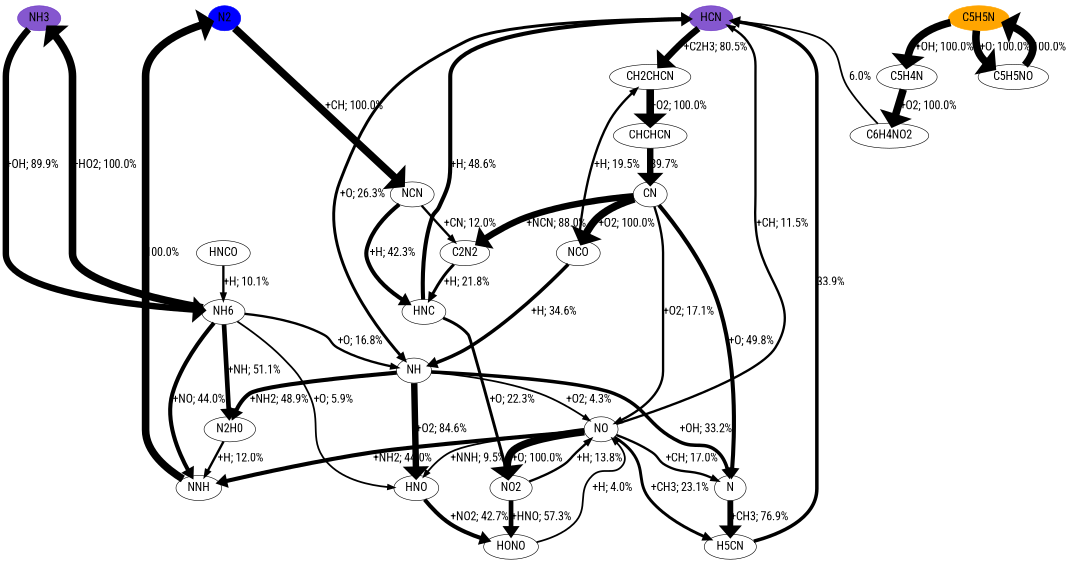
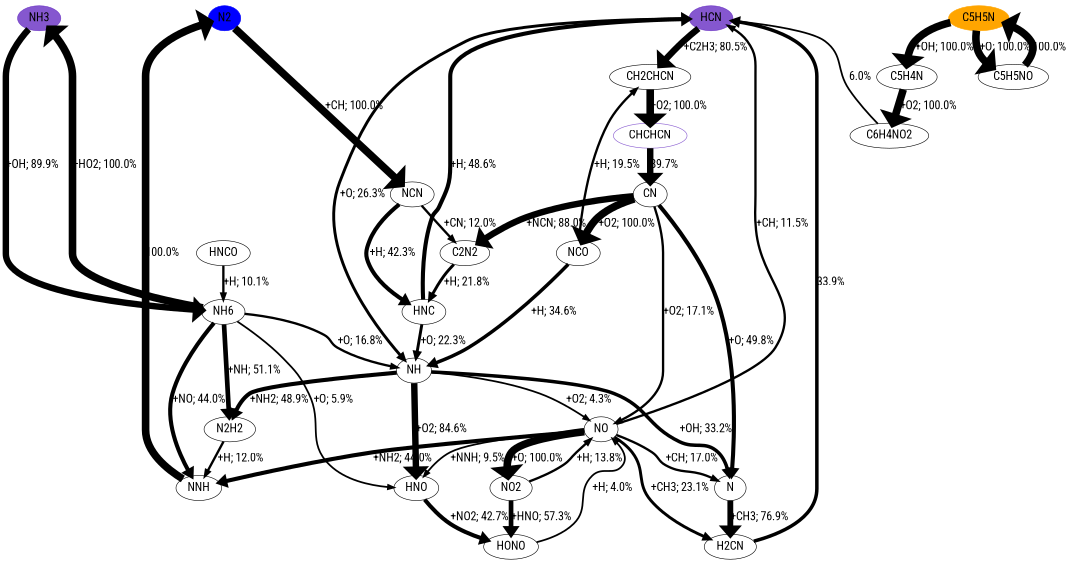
  digraph {
    b="0,0,1558,558"
    fontname="Roboto Condensed"
    rankdir=TB
    node [fontname="Roboto Condensed" fontsize=20]
    edge [fontcolor=black fontname="Roboto Condensed" fontsize=20 penwidth=13]
    HCN [color="#500dbab1" fillcolor="#500dbab1" style=filled]
    N2 [color=blue fillcolor=blue style=filled]
    C5H5N [color=orange fillcolor=orange style=filled]
    NH3 [color="#500dbab1" fillcolor="#500dbab1" style=filled]
    NH
    CH2CHCN
    NCN
    C5H4N
    C5H5NO
    n10 [label=NH6]
    NO
    NNH
    HNO
    N
    NO2
-   H2CN [label=H5CN]
+   H2CN
    HONO
-   N2H2 [label=N2H0]
-   CHCHCN
+   N2H2
+   CHCHCN [color="#500dbab1"]
    HNC
    C2N2
    n22 [label=C6H4NO2]
    CN
    HNCO
    NCO
    subgraph sub_1 {
      rank=source
      HCN
      N2
      C5H5N
      NH3
    }
    HCN -> NH [label="+O; 26.3%" penwidth=5]
    HCN -> CH2CHCN [label="+C2H3; 80.5%" penwidth=11]
    N2 -> NCN [label="+CH; 100.0%"]
    C5H5N -> C5H4N [label="+OH; 100.0%"]
    C5H5N -> C5H5NO [label="+O; 100.0%"]
    NH3 -> n10 [label="+OH; 89.9%" penwidth=11]
    NH -> NO [label="+O2; 4.3%" penwidth=3]
    NH -> HNO [label="+O2; 84.6%" penwidth=11]
    NH -> N [label="+OH; 33.2%" penwidth=6]
    NH -> N2H2 [label="+NH2; 48.9%" penwidth=7]
    CH2CHCN -> CHCHCN [label="+O2; 100.0%"]
    NCN -> HNC [label="+H; 42.3%" penwidth=7]
    NCN -> C2N2 [label="+CN; 12.0%" penwidth=4]
    C5H4N -> n22 [label="+O2; 100.0%"]
    C5H5NO -> C5H5N [label="100.0%"]
    n10 -> NH3 [label="+HO2; 100.0%"]
    n10 -> NH [label="+O; 16.8%" penwidth=4]
    n10 -> NNH [label="+NO; 44.0%" penwidth=7]
    n10 -> HNO [label="+O; 5.9%" penwidth=3]
    n10 -> N2H2 [label="+NH; 51.1%" penwidth=8]
    NO -> HCN [label="+CH; 11.5%" penwidth=4]
    NO -> NNH [label="+NH2; 44.0%" penwidth=7]
    NO -> HNO [label="+NNH; 9.5%" penwidth=3]
    NO -> N [label="+CH; 17.0%" penwidth=4]
    NO -> NO2 [label="+O; 100.0%"]
    NO -> H2CN [label="+CH3; 23.1%" penwidth=5]
    NNH -> N2 [label="100.0%"]
    HNO -> HONO [label="+NO2; 42.7%" penwidth=7]
    N -> H2CN [label="+CH3; 76.9%" penwidth=10]
    NO2 -> NO [label="+H; 13.8%" penwidth=4]
    NO2 -> HONO [label="+HNO; 57.3%" penwidth=8]
    H2CN -> HCN [label="33.9%" penwidth=6]
    HONO -> NO [label="+H; 4.0%" penwidth=3]
    N2H2 -> NNH [label="+H; 12.0%" penwidth=4]
    CHCHCN -> CN [label="89.7%" penwidth=11]
    HNC -> HCN [label="+H; 48.6%" penwidth=7]
-   HNC -> NO2 [label="+O; 22.3%" penwidth=5]
+   HNC -> NH [label="+O; 22.3%" penwidth=5]
    C2N2 -> HNC [label="+H; 21.8%" penwidth=5]
    n22 -> HCN [label="6.0%" penwidth=3]
    CN -> NO [label="+O2; 17.1%" penwidth=4]
    CN -> N [label="+O; 49.8%" penwidth=7]
    CN -> C2N2 [label="+NCN; 88.0%" penwidth=11]
    CN -> NCO [label="+O2; 100.0%"]
    HNCO -> n10 [label="+H; 10.1%" penwidth=4]
    NCO -> NH [label="+H; 34.6%" penwidth=6]
    NCO -> CH2CHCN [label="+H; 19.5%" penwidth=4]
  }
